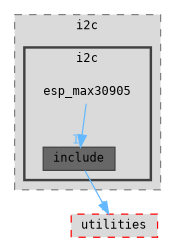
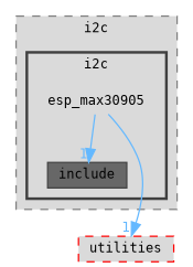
  digraph {
    compound=true
    fontname="DejaVu Sans Mono"
    node [fontname="DejaVu Sans Mono" fontsize=10 shape=box]
    edge [color=steelblue1 fontcolor=steelblue1 fontname="DejaVu Sans Mono" fontsize=10 headlabel=1 labeldistance=1.5 labelfontname=Helvetica labelfontsize=10]
    n1 [height=0.2 label=esp_max30905 shape=plaintext width=0.4]
    n2 [color=grey25 fillcolor="#676767" height=0.2 label=include style=filled width=0.4]
    n3 [color=red fillcolor="#dadada" height=0.2 label=utilities style="filled,dashed" width=0.4]
    subgraph cluster_1 {
      bgcolor="#dadada"
      fontsize=10
      label=i2c
      pencolor=grey50
      style="filled,dashed"
      subgraph cluster_2 {
        bgcolor="#dadada"
        fontsize=10
        label=i2c
        pencolor=grey25
        style="filled,bold"
        n1
        n2
      }
    }
    n1 -> n2
-   n2 -> n3
+   n1 -> n3
  }
